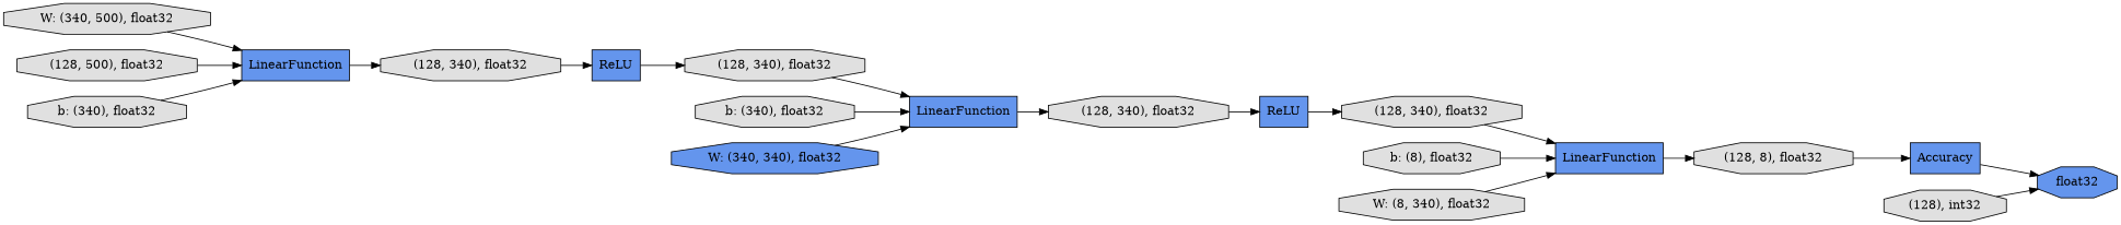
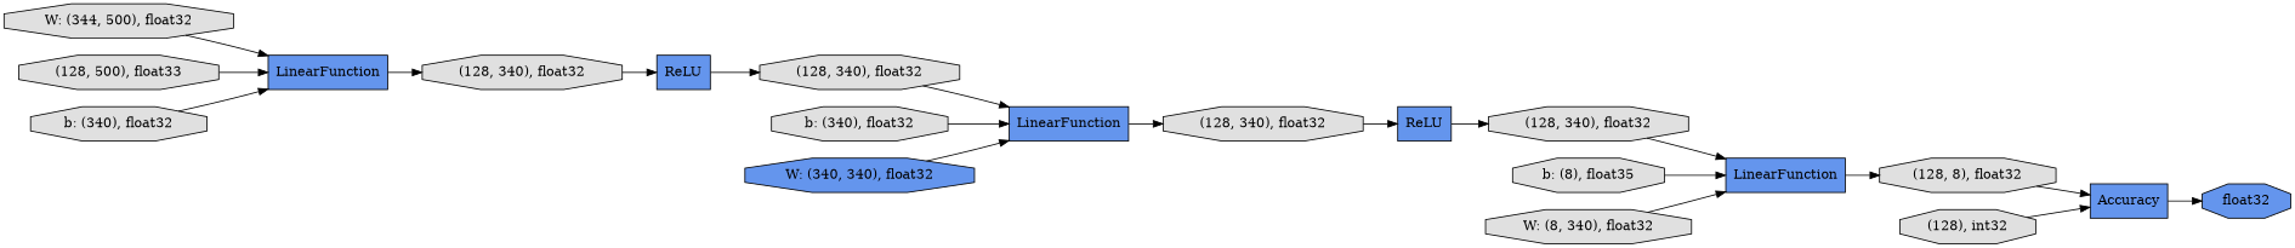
  digraph {
    rankdir=LR
    node [fillcolor="#E0E0E0" shape=octagon style=filled]
-   n1 [label="W: (340, 500), float32"]
+   n1 [label="W: (344, 500), float32"]
    n2 [fillcolor="#6495ED" label=LinearFunction shape=record]
    n3 [label="(128, 340), float32"]
-   n4 [label="b: (8), float32"]
+   n4 [label="b: (8), float35"]
    n5 [fillcolor="#6495ED" label=LinearFunction shape=record]
    n6 [label="(128, 8), float32"]
    n7 [label="(128, 340), float32"]
    n8 [fillcolor="#6495ED" label=LinearFunction shape=record]
    n9 [label="(128, 340), float32"]
    n10 [fillcolor="#6495ED" label=ReLU shape=record]
    n11 [label="(128, 340), float32"]
    n12 [label="(128), int32"]
    n13 [fillcolor="#6495ED" label=Accuracy shape=record]
    n14 [fillcolor="#6495ED" label=float32]
    n15 [fillcolor="#6495ED" label=ReLU shape=record]
-   n16 [label="(128, 500), float32"]
+   n16 [label="(128, 500), float33"]
    n17 [label="b: (340), float32"]
    n18 [label="b: (340), float32"]
    n19 [fillcolor="#6495ED" label="W: (340, 340), float32"]
    n20 [label="W: (8, 340), float32"]
    n1 -> n2
    n2 -> n3
    n3 -> n15
    n4 -> n5
    n5 -> n6
    n6 -> n13
    n7 -> n8
    n8 -> n9
    n9 -> n10
    n10 -> n11
    n11 -> n5
-   n12 -> n14
+   n12 -> n13
    n13 -> n14
    n15 -> n7
    n16 -> n2
    n17 -> n2
    n18 -> n8
    n19 -> n8
    n20 -> n5
  }
